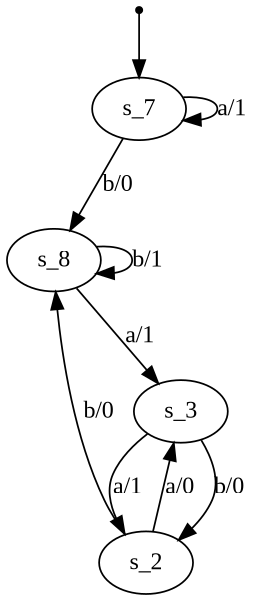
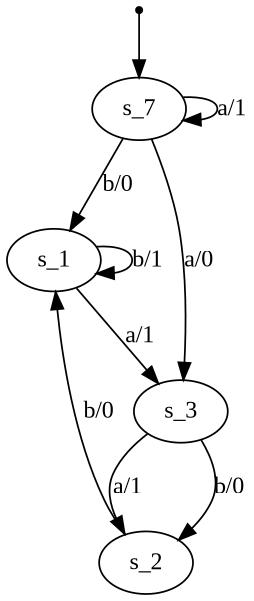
  digraph {
    fontname="Liberation Serif"
    node [fontname="Liberation Serif"]
    edge [fontname="Liberation Serif"]
    n1 [label=s_7 root=true]
-   s_1 [label=s_8]
+   s_1
    s_3
    s_2
    qi [shape=point]
    n1 -> n1 [label="a/1"]
    n1 -> s_1 [label="b/0"]
    s_1 -> s_1 [label="b/1"]
    s_1 -> s_3 [label="a/1"]
    s_3 -> s_2 [label="b/0"]
    s_3 -> s_2 [label="a/1"]
    s_2 -> s_1 [label="b/0"]
-   s_2 -> s_3 [label="a/0"]
+   n1 -> s_3 [label="a/0"]
    qi -> n1
  }
